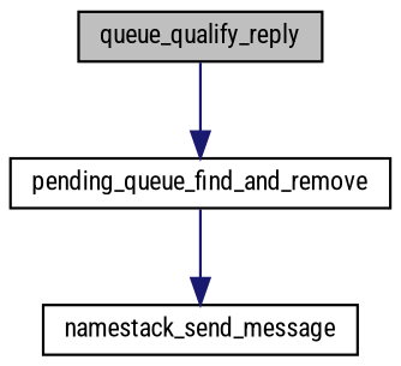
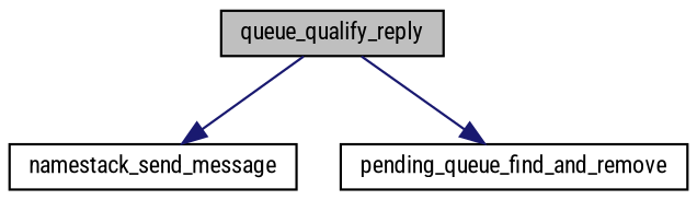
  digraph {
    fontname="Roboto Condensed"
    rankdir=TB
    node [color=black fillcolor=white fontname="Roboto Condensed" fontsize=10 shape=record style=filled]
    edge [color=midnightblue fontname="Roboto Condensed" fontsize=10 labelfontname=FreeSans labelfontsize=10 style=solid]
    n1 [fillcolor=grey75 fontcolor=black height=0.2 label=queue_qualify_reply width=0.4]
    n2 [height=0.2 label=namestack_send_message width=0.4]
    n3 [height=0.2 label=pending_queue_find_and_remove width=0.4]
-   n3 -> n2
+   n1 -> n2
    n1 -> n3
  }
